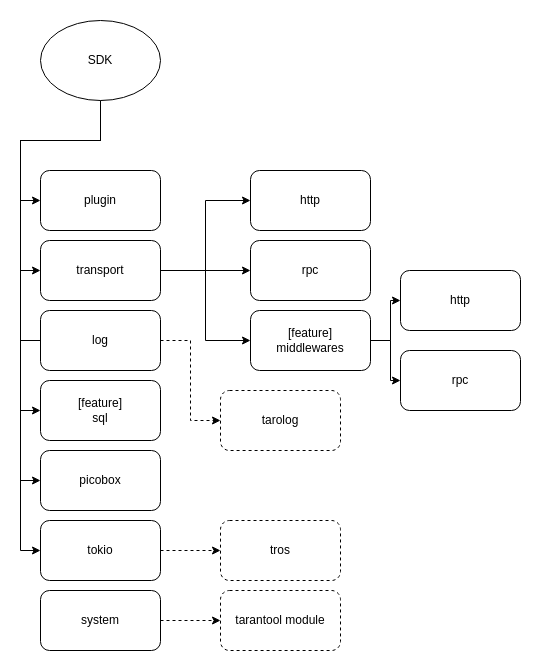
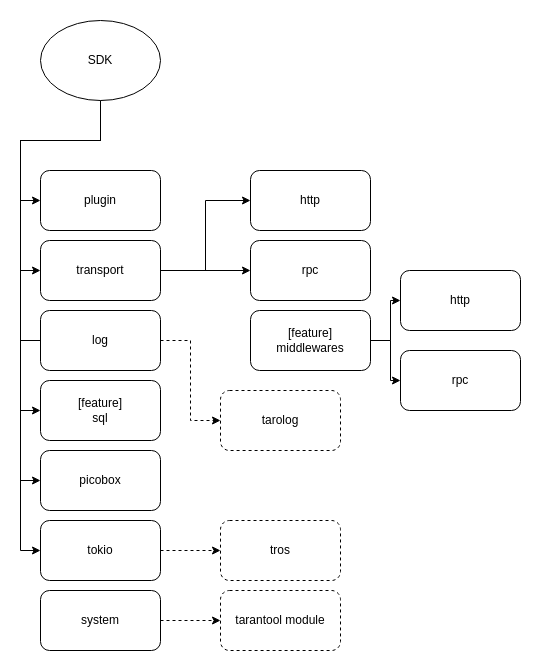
  <mxCell id="0" />
  <mxCell id="1" parent="0" />
  <mxCell id="2" style="edgeStyle=orthogonalEdgeStyle;rounded=0;orthogonalLoop=1;jettySize=auto;html=1;exitX=0.5;exitY=1;exitDx=0;exitDy=0;entryX=0;entryY=0.5;entryDx=0;entryDy=0;" edge="1" parent="1" source="8" target="9"><mxGeometry relative="1" as="geometry"><Array as="points"><mxPoint x="100" y="140" /><mxPoint x="20" y="140" /><mxPoint x="20" y="200" /></Array></mxGeometry></mxCell>
  <mxCell id="3" style="edgeStyle=orthogonalEdgeStyle;rounded=0;orthogonalLoop=1;jettySize=auto;html=1;exitX=0.5;exitY=1;exitDx=0;exitDy=0;entryX=0;entryY=0.5;entryDx=0;entryDy=0;" edge="1" parent="1" source="8" target="13"><mxGeometry relative="1" as="geometry"><Array as="points"><mxPoint x="100" y="140" /><mxPoint x="20" y="140" /><mxPoint x="20" y="270" /></Array></mxGeometry></mxCell>
  <mxCell id="4" style="edgeStyle=orthogonalEdgeStyle;rounded=0;orthogonalLoop=1;jettySize=auto;html=1;exitX=0.5;exitY=1;exitDx=0;exitDy=0;entryX=0;entryY=0.5;entryDx=0;entryDy=0;endArrow=none;" edge="1" parent="1" source="8" target="15"><mxGeometry relative="1" as="geometry"><Array as="points"><mxPoint x="100" y="140" /><mxPoint x="20" y="140" /><mxPoint x="20" y="340" /></Array></mxGeometry></mxCell>
  <mxCell id="5" style="edgeStyle=orthogonalEdgeStyle;rounded=0;orthogonalLoop=1;jettySize=auto;html=1;exitX=0.5;exitY=1;exitDx=0;exitDy=0;entryX=0;entryY=0.5;entryDx=0;entryDy=0;" edge="1" parent="1" source="8" target="16"><mxGeometry relative="1" as="geometry"><Array as="points"><mxPoint x="100" y="140" /><mxPoint x="20" y="140" /><mxPoint x="20" y="410" /></Array></mxGeometry></mxCell>
  <mxCell id="6" style="edgeStyle=orthogonalEdgeStyle;rounded=0;orthogonalLoop=1;jettySize=auto;html=1;exitX=0.5;exitY=1;exitDx=0;exitDy=0;entryX=0;entryY=0.5;entryDx=0;entryDy=0;" edge="1" parent="1" source="8" target="17"><mxGeometry relative="1" as="geometry"><Array as="points"><mxPoint x="100" y="140" /><mxPoint x="20" y="140" /><mxPoint x="20" y="480" /></Array></mxGeometry></mxCell>
  <mxCell id="7" style="edgeStyle=orthogonalEdgeStyle;rounded=0;orthogonalLoop=1;jettySize=auto;html=1;exitX=0.5;exitY=1;exitDx=0;exitDy=0;entryX=0;entryY=0.5;entryDx=0;entryDy=0;" edge="1" parent="1" source="8" target="19"><mxGeometry relative="1" as="geometry"><Array as="points"><mxPoint x="100" y="140" /><mxPoint x="20" y="140" /><mxPoint x="20" y="550" /></Array></mxGeometry></mxCell>
  <mxCell id="8" value="SDK" style="ellipse;whiteSpace=wrap;html=1;" vertex="1" parent="1"><mxGeometry x="40" y="20" width="120" height="80" as="geometry" /></mxCell>
  <mxCell id="9" value="plugin" style="rounded=1;whiteSpace=wrap;html=1;" vertex="1" parent="1"><mxGeometry x="40" y="170" width="120" height="60" as="geometry" /></mxCell>
  <mxCell id="10" style="edgeStyle=orthogonalEdgeStyle;rounded=0;orthogonalLoop=1;jettySize=auto;html=1;exitX=1;exitY=0.5;exitDx=0;exitDy=0;entryX=0;entryY=0.5;entryDx=0;entryDy=0;" edge="1" parent="1" source="13" target="23"><mxGeometry relative="1" as="geometry" /></mxCell>
  <mxCell id="11" style="edgeStyle=orthogonalEdgeStyle;rounded=0;orthogonalLoop=1;jettySize=auto;html=1;exitX=1;exitY=0.5;exitDx=0;exitDy=0;entryX=0;entryY=0.5;entryDx=0;entryDy=0;" edge="1" parent="1" source="13" target="22"><mxGeometry relative="1" as="geometry" /></mxCell>
- <mxCell id="12" style="edgeStyle=orthogonalEdgeStyle;rounded=0;orthogonalLoop=1;jettySize=auto;html=1;exitX=1;exitY=0.5;exitDx=0;exitDy=0;entryX=0;entryY=0.5;entryDx=0;entryDy=0;" edge="1" parent="1" source="13" target="26"><mxGeometry relative="1" as="geometry" /></mxCell>
  <mxCell id="13" value="transport" style="rounded=1;whiteSpace=wrap;html=1;" vertex="1" parent="1"><mxGeometry x="40" y="240" width="120" height="60" as="geometry" /></mxCell>
  <mxCell id="14" style="edgeStyle=orthogonalEdgeStyle;rounded=0;orthogonalLoop=1;jettySize=auto;html=1;exitX=1;exitY=0.5;exitDx=0;exitDy=0;entryX=0;entryY=0.5;entryDx=0;entryDy=0;dashed=1;" edge="1" parent="1" source="15" target="31"><mxGeometry relative="1" as="geometry" /></mxCell>
  <mxCell id="15" value="log" style="rounded=1;whiteSpace=wrap;html=1;" vertex="1" parent="1"><mxGeometry x="40" y="310" width="120" height="60" as="geometry" /></mxCell>
  <mxCell id="16" value="&lt;div&gt;[feature]&lt;/div&gt;sql" style="rounded=1;whiteSpace=wrap;html=1;" vertex="1" parent="1"><mxGeometry x="40" y="380" width="120" height="60" as="geometry" /></mxCell>
  <mxCell id="17" value="picobox" style="rounded=1;whiteSpace=wrap;html=1;" vertex="1" parent="1"><mxGeometry x="40" y="450" width="120" height="60" as="geometry" /></mxCell>
  <mxCell id="18" style="edgeStyle=orthogonalEdgeStyle;rounded=0;orthogonalLoop=1;jettySize=auto;html=1;exitX=1;exitY=0.5;exitDx=0;exitDy=0;entryX=0;entryY=0.5;entryDx=0;entryDy=0;dashed=1;" edge="1" parent="1" source="19" target="29"><mxGeometry relative="1" as="geometry" /></mxCell>
  <mxCell id="19" value="tokio" style="rounded=1;whiteSpace=wrap;html=1;" vertex="1" parent="1"><mxGeometry x="40" y="520" width="120" height="60" as="geometry" /></mxCell>
  <mxCell id="20" style="edgeStyle=orthogonalEdgeStyle;rounded=0;orthogonalLoop=1;jettySize=auto;html=1;exitX=1;exitY=0.5;exitDx=0;exitDy=0;entryX=0;entryY=0.5;entryDx=0;entryDy=0;dashed=1;" edge="1" parent="1" source="21" target="30"><mxGeometry relative="1" as="geometry" /></mxCell>
  <mxCell id="21" value="system" style="rounded=1;whiteSpace=wrap;html=1;" vertex="1" parent="1"><mxGeometry x="40" y="590" width="120" height="60" as="geometry" /></mxCell>
  <mxCell id="22" value="http" style="rounded=1;whiteSpace=wrap;html=1;" vertex="1" parent="1"><mxGeometry x="250" y="170" width="120" height="60" as="geometry" /></mxCell>
  <mxCell id="23" value="rpc" style="rounded=1;whiteSpace=wrap;html=1;" vertex="1" parent="1"><mxGeometry x="250" y="240" width="120" height="60" as="geometry" /></mxCell>
  <mxCell id="24" style="edgeStyle=orthogonalEdgeStyle;rounded=0;orthogonalLoop=1;jettySize=auto;html=1;exitX=1;exitY=0.5;exitDx=0;exitDy=0;entryX=0;entryY=0.5;entryDx=0;entryDy=0;" edge="1" parent="1" source="26" target="27"><mxGeometry relative="1" as="geometry" /></mxCell>
  <mxCell id="25" style="edgeStyle=orthogonalEdgeStyle;rounded=0;orthogonalLoop=1;jettySize=auto;html=1;exitX=1;exitY=0.5;exitDx=0;exitDy=0;entryX=0;entryY=0.5;entryDx=0;entryDy=0;" edge="1" parent="1" source="26" target="28"><mxGeometry relative="1" as="geometry" /></mxCell>
  <mxCell id="26" value="&lt;div&gt;[feature]&lt;/div&gt;middlewares" style="rounded=1;whiteSpace=wrap;html=1;" vertex="1" parent="1"><mxGeometry x="250" y="310" width="120" height="60" as="geometry" /></mxCell>
  <mxCell id="27" value="http" style="rounded=1;whiteSpace=wrap;html=1;" vertex="1" parent="1"><mxGeometry x="400" y="270" width="120" height="60" as="geometry" /></mxCell>
  <mxCell id="28" value="rpc" style="rounded=1;whiteSpace=wrap;html=1;" vertex="1" parent="1"><mxGeometry x="400" y="350" width="120" height="60" as="geometry" /></mxCell>
  <mxCell id="29" value="tros" style="rounded=1;whiteSpace=wrap;html=1;dashed=1;" vertex="1" parent="1"><mxGeometry x="220" y="520" width="120" height="60" as="geometry" /></mxCell>
  <mxCell id="30" value="tarantool module" style="rounded=1;whiteSpace=wrap;html=1;dashed=1;" vertex="1" parent="1"><mxGeometry x="220" y="590" width="120" height="60" as="geometry" /></mxCell>
  <mxCell id="31" value="tarolog" style="rounded=1;whiteSpace=wrap;html=1;dashed=1;" vertex="1" parent="1"><mxGeometry x="220" y="390" width="120" height="60" as="geometry" /></mxCell>
